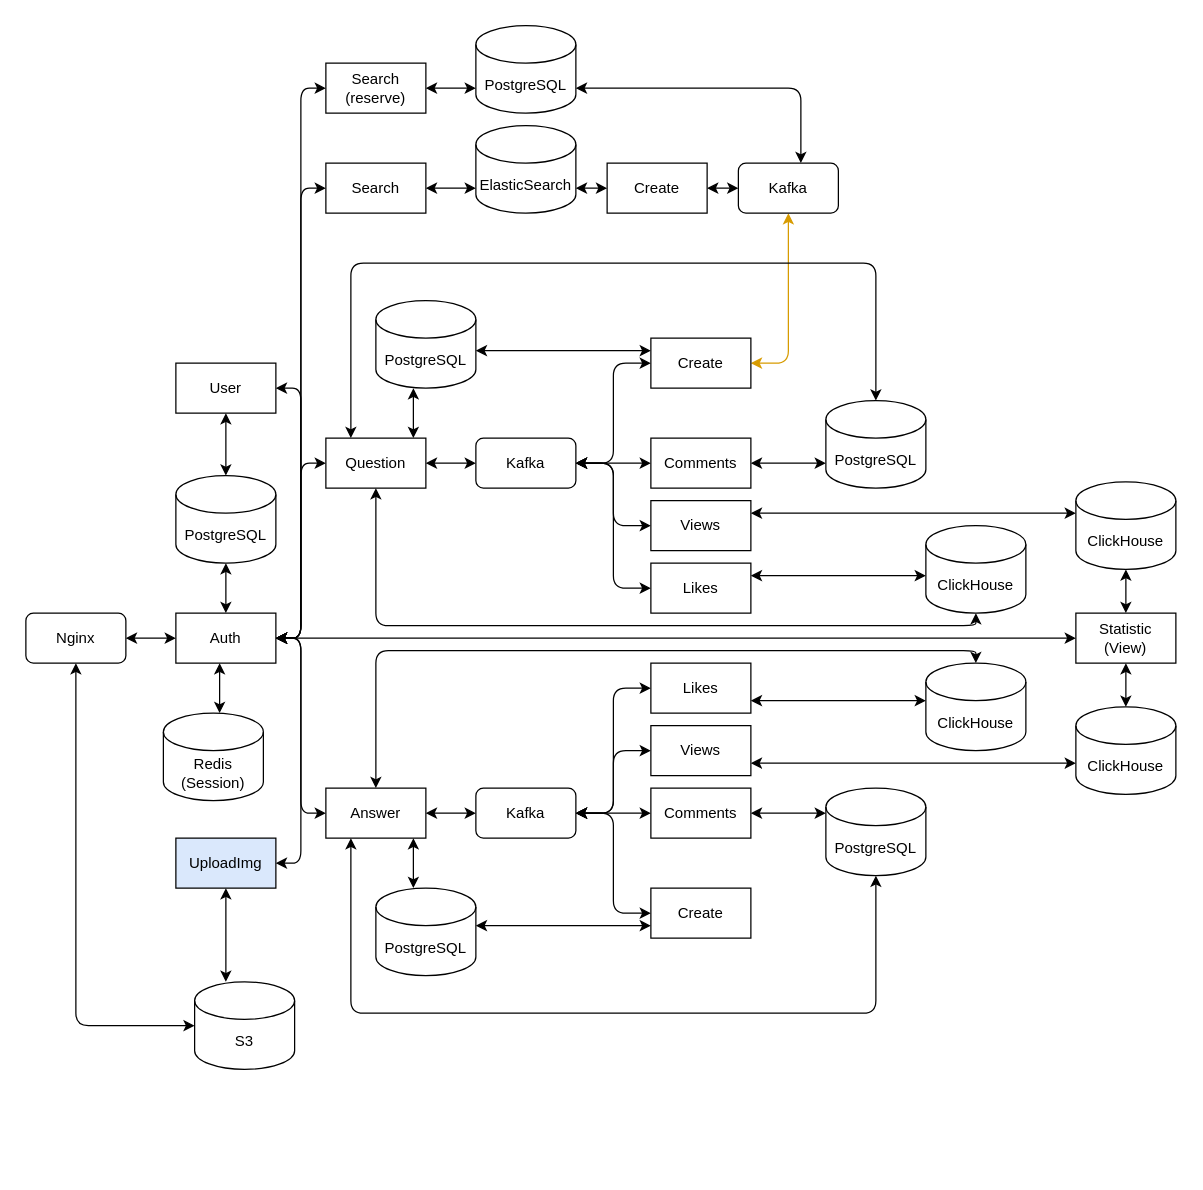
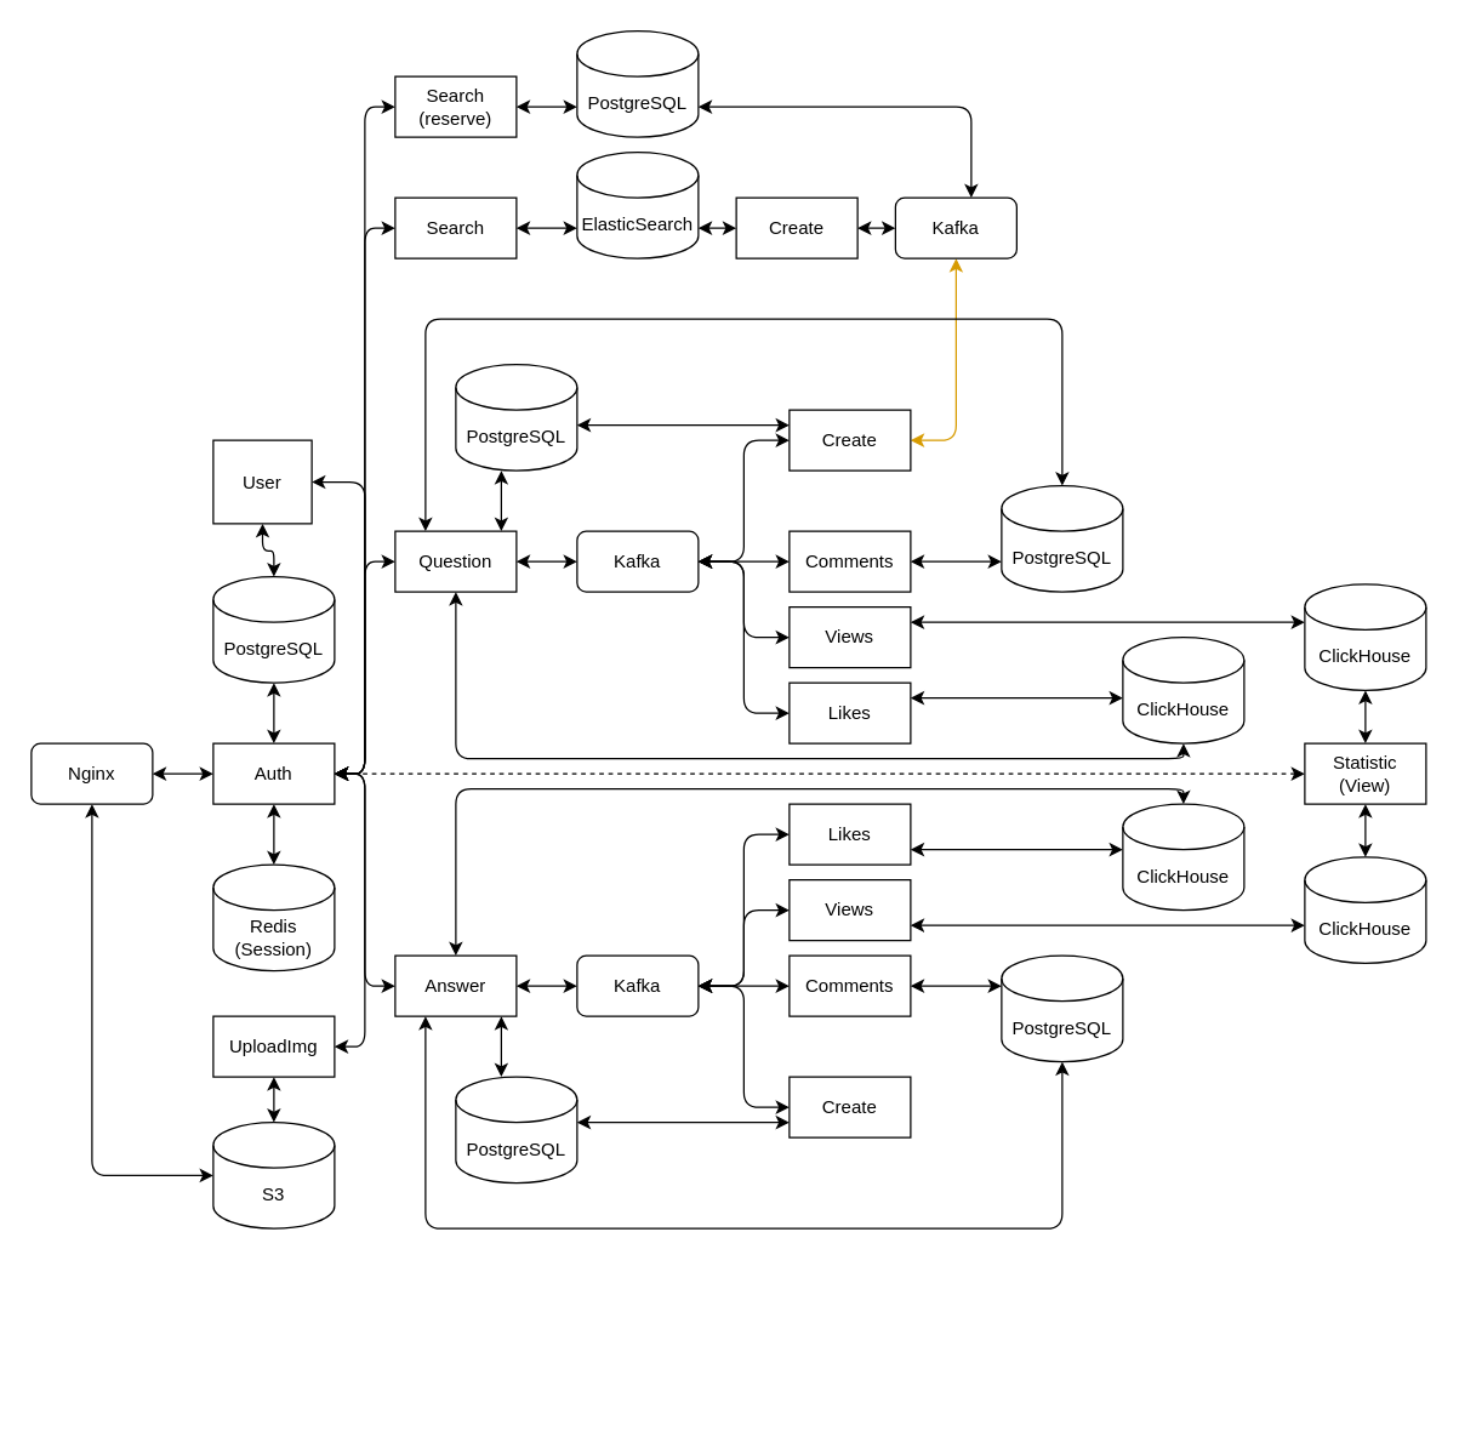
  <mxCell id="0" />
  <mxCell id="1" parent="0" />
  <mxCell id="2" style="edgeStyle=none;html=1;startArrow=classic;startFill=1;" parent="1" source="19" target="11" edge="1"><mxGeometry relative="1" as="geometry"><mxPoint x="100" y="510" as="sourcePoint" /></mxGeometry></mxCell>
  <mxCell id="3" style="edgeStyle=elbowEdgeStyle;html=1;startArrow=classic;startFill=1;" parent="1" source="11" target="14" edge="1"><mxGeometry relative="1" as="geometry" /></mxCell>
  <mxCell id="4" style="edgeStyle=elbowEdgeStyle;html=1;startArrow=classic;startFill=1;" parent="1" source="11" target="17" edge="1"><mxGeometry relative="1" as="geometry" /></mxCell>
  <mxCell id="5" style="edgeStyle=elbowEdgeStyle;html=1;startArrow=classic;startFill=1;" parent="1" source="11" target="15" edge="1"><mxGeometry relative="1" as="geometry" /></mxCell>
  <mxCell id="6" style="edgeStyle=elbowEdgeStyle;html=1;startArrow=classic;startFill=1;" parent="1" source="11" target="29" edge="1"><mxGeometry relative="1" as="geometry" /></mxCell>
  <mxCell id="7" style="edgeStyle=elbowEdgeStyle;html=1;startArrow=classic;startFill=1;" parent="1" source="11" target="62" edge="1"><mxGeometry relative="1" as="geometry"><Array as="points"><mxPoint x="240" y="660" /></Array></mxGeometry></mxCell>
  <mxCell id="8" style="edgeStyle=elbowEdgeStyle;html=1;startArrow=classic;startFill=1;" parent="1" source="11" target="65" edge="1"><mxGeometry relative="1" as="geometry" /></mxCell>
  <mxCell id="9" style="edgeStyle=elbowEdgeStyle;elbow=vertical;html=1;startArrow=classic;startFill=1;" parent="1" source="11" target="68" edge="1"><mxGeometry relative="1" as="geometry"><Array as="points"><mxPoint x="240" y="360" /></Array></mxGeometry></mxCell>
  <mxCell id="10" style="edgeStyle=elbowEdgeStyle;html=1;startArrow=classic;startFill=1;" edge="1" parent="1" source="11" target="79"><mxGeometry relative="1" as="geometry" /></mxCell>
  <mxCell id="11" value="Auth" style="rounded=0;whiteSpace=wrap;html=1;" parent="1" vertex="1"><mxGeometry x="140" y="490" width="80" height="40" as="geometry" /></mxCell>
  <mxCell id="12" style="edgeStyle=elbowEdgeStyle;html=1;startArrow=classic;startFill=1;" parent="1" source="14" target="24" edge="1"><mxGeometry relative="1" as="geometry" /></mxCell>
  <mxCell id="13" style="edgeStyle=elbowEdgeStyle;html=1;startArrow=classic;startFill=1;" parent="1" source="14" target="16" edge="1"><mxGeometry relative="1" as="geometry"><Array as="points"><mxPoint x="330" y="330" /></Array></mxGeometry></mxCell>
  <mxCell id="14" value="Question" style="rounded=0;whiteSpace=wrap;html=1;" parent="1" vertex="1"><mxGeometry x="260" y="350" width="80" height="40" as="geometry" /></mxCell>
  <mxCell id="15" value="PostgreSQL" style="shape=cylinder3;whiteSpace=wrap;html=1;boundedLbl=1;backgroundOutline=1;size=15;" parent="1" vertex="1"><mxGeometry x="140" y="380" width="80" height="70" as="geometry" /></mxCell>
  <mxCell id="16" value="PostgreSQL" style="shape=cylinder3;whiteSpace=wrap;html=1;boundedLbl=1;backgroundOutline=1;size=15;" parent="1" vertex="1"><mxGeometry x="300" y="240" width="80" height="70" as="geometry" /></mxCell>
- <mxCell id="17" value="Redis&lt;br&gt;(Session)" style="shape=cylinder3;whiteSpace=wrap;html=1;boundedLbl=1;backgroundOutline=1;size=15;" parent="1" vertex="1"><mxGeometry x="130" y="570" width="80" height="70" as="geometry" /></mxCell>
+ <mxCell id="17" value="Redis&lt;br&gt;(Session)" style="shape=cylinder3;whiteSpace=wrap;html=1;boundedLbl=1;backgroundOutline=1;size=15;" parent="1" vertex="1"><mxGeometry x="140" y="570" width="80" height="70" as="geometry" /></mxCell>
  <mxCell id="18" style="edgeStyle=elbowEdgeStyle;html=1;startArrow=classic;startFill=1;" parent="1" source="19" target="63" edge="1"><mxGeometry relative="1" as="geometry"><Array as="points"><mxPoint x="60" y="690" /></Array></mxGeometry></mxCell>
  <mxCell id="19" value="Nginx" style="rounded=1;whiteSpace=wrap;html=1;" parent="1" vertex="1"><mxGeometry x="20" y="490" width="80" height="40" as="geometry" /></mxCell>
  <mxCell id="20" style="edgeStyle=elbowEdgeStyle;html=1;startArrow=classic;startFill=1;" parent="1" source="24" target="26" edge="1"><mxGeometry relative="1" as="geometry"><mxPoint x="500" y="470" as="targetPoint" /></mxGeometry></mxCell>
  <mxCell id="21" style="edgeStyle=elbowEdgeStyle;html=1;startArrow=classic;startFill=1;" parent="1" source="24" target="40" edge="1"><mxGeometry relative="1" as="geometry" /></mxCell>
  <mxCell id="22" style="edgeStyle=elbowEdgeStyle;html=1;startArrow=classic;startFill=1;" parent="1" source="24" target="42" edge="1"><mxGeometry relative="1" as="geometry" /></mxCell>
  <mxCell id="23" style="edgeStyle=elbowEdgeStyle;html=1;startArrow=classic;startFill=1;" parent="1" source="24" target="59" edge="1"><mxGeometry relative="1" as="geometry" /></mxCell>
  <mxCell id="24" value="Kafka" style="rounded=1;whiteSpace=wrap;html=1;" parent="1" vertex="1"><mxGeometry x="380" y="350" width="80" height="40" as="geometry" /></mxCell>
  <mxCell id="25" style="edgeStyle=elbowEdgeStyle;html=1;startArrow=classic;startFill=1;" parent="1" source="26" target="37" edge="1"><mxGeometry relative="1" as="geometry"><Array as="points"><mxPoint x="690" y="460" /><mxPoint x="660" y="470" /></Array></mxGeometry></mxCell>
  <mxCell id="26" value="Likes" style="rounded=0;whiteSpace=wrap;html=1;" parent="1" vertex="1"><mxGeometry x="520" y="450" width="80" height="40" as="geometry" /></mxCell>
  <mxCell id="27" style="edgeStyle=elbowEdgeStyle;html=1;startArrow=classic;startFill=1;" parent="1" source="29" target="35" edge="1"><mxGeometry relative="1" as="geometry" /></mxCell>
  <mxCell id="28" style="edgeStyle=elbowEdgeStyle;html=1;startArrow=classic;startFill=1;" parent="1" source="29" target="30" edge="1"><mxGeometry relative="1" as="geometry"><Array as="points"><mxPoint x="330" y="700" /></Array></mxGeometry></mxCell>
  <mxCell id="29" value="Answer" style="rounded=0;whiteSpace=wrap;html=1;" parent="1" vertex="1"><mxGeometry x="260" y="630" width="80" height="40" as="geometry" /></mxCell>
  <mxCell id="30" value="PostgreSQL" style="shape=cylinder3;whiteSpace=wrap;html=1;boundedLbl=1;backgroundOutline=1;size=15;" parent="1" vertex="1"><mxGeometry x="300" y="710" width="80" height="70" as="geometry" /></mxCell>
  <mxCell id="31" style="edgeStyle=elbowEdgeStyle;html=1;startArrow=classic;startFill=1;" parent="1" source="35" target="44" edge="1"><mxGeometry relative="1" as="geometry" /></mxCell>
  <mxCell id="32" style="edgeStyle=elbowEdgeStyle;html=1;startArrow=classic;startFill=1;" parent="1" source="35" target="46" edge="1"><mxGeometry relative="1" as="geometry" /></mxCell>
  <mxCell id="33" style="edgeStyle=elbowEdgeStyle;html=1;startArrow=classic;startFill=1;" parent="1" source="35" target="48" edge="1"><mxGeometry relative="1" as="geometry" /></mxCell>
  <mxCell id="34" style="edgeStyle=elbowEdgeStyle;html=1;startArrow=classic;startFill=1;" parent="1" source="35" target="56" edge="1"><mxGeometry relative="1" as="geometry" /></mxCell>
  <mxCell id="35" value="Kafka" style="rounded=1;whiteSpace=wrap;html=1;" parent="1" vertex="1"><mxGeometry x="380" y="630" width="80" height="40" as="geometry" /></mxCell>
  <mxCell id="36" style="edgeStyle=elbowEdgeStyle;html=1;startArrow=classic;startFill=1;" parent="1" source="37" target="14" edge="1"><mxGeometry relative="1" as="geometry"><Array as="points"><mxPoint x="480" y="500" /><mxPoint x="500" y="510" /></Array></mxGeometry></mxCell>
  <mxCell id="37" value="ClickHouse" style="shape=cylinder3;whiteSpace=wrap;html=1;boundedLbl=1;backgroundOutline=1;size=15;" parent="1" vertex="1"><mxGeometry x="740" y="420" width="80" height="70" as="geometry" /></mxCell>
  <mxCell id="38" style="edgeStyle=elbowEdgeStyle;html=1;startArrow=classic;startFill=1;" parent="1" source="40" target="16" edge="1"><mxGeometry relative="1" as="geometry"><Array as="points"><mxPoint x="480" y="280" /><mxPoint x="440" y="285" /></Array></mxGeometry></mxCell>
  <mxCell id="39" style="edgeStyle=elbowEdgeStyle;html=1;startArrow=classic;startFill=1;fillColor=#ffe6cc;strokeColor=#d79b00;elbow=vertical;" parent="1" source="40" target="71" edge="1"><mxGeometry relative="1" as="geometry"><Array as="points"><mxPoint x="630" y="290" /><mxPoint x="620" y="200" /><mxPoint x="560" y="200" /></Array></mxGeometry></mxCell>
  <mxCell id="40" value="Create" style="rounded=0;whiteSpace=wrap;html=1;" parent="1" vertex="1"><mxGeometry x="520" y="270" width="80" height="40" as="geometry" /></mxCell>
  <mxCell id="41" style="html=1;startArrow=classic;startFill=1;edgeStyle=elbowEdgeStyle;elbow=vertical;" parent="1" source="42" target="52" edge="1"><mxGeometry relative="1" as="geometry" /></mxCell>
  <mxCell id="42" value="Comments" style="rounded=0;whiteSpace=wrap;html=1;" parent="1" vertex="1"><mxGeometry x="520" y="350" width="80" height="40" as="geometry" /></mxCell>
  <mxCell id="43" style="edgeStyle=elbowEdgeStyle;html=1;startArrow=classic;startFill=1;elbow=vertical;" parent="1" source="44" target="50" edge="1"><mxGeometry relative="1" as="geometry"><Array as="points"><mxPoint x="670" y="560" /></Array></mxGeometry></mxCell>
  <mxCell id="44" value="Likes" style="rounded=0;whiteSpace=wrap;html=1;" parent="1" vertex="1"><mxGeometry x="520" y="530" width="80" height="40" as="geometry" /></mxCell>
  <mxCell id="45" style="edgeStyle=elbowEdgeStyle;html=1;startArrow=classic;startFill=1;" parent="1" source="46" target="30" edge="1"><mxGeometry relative="1" as="geometry"><Array as="points"><mxPoint x="450" y="740" /><mxPoint x="560" y="750" /><mxPoint x="560" y="740" /><mxPoint x="560" y="730" /></Array></mxGeometry></mxCell>
  <mxCell id="46" value="Create" style="rounded=0;whiteSpace=wrap;html=1;" parent="1" vertex="1"><mxGeometry x="520" y="710" width="80" height="40" as="geometry" /></mxCell>
  <mxCell id="47" style="edgeStyle=elbowEdgeStyle;elbow=vertical;html=1;startArrow=classic;startFill=1;" parent="1" source="48" target="54" edge="1"><mxGeometry relative="1" as="geometry" /></mxCell>
  <mxCell id="48" value="Comments" style="rounded=0;whiteSpace=wrap;html=1;" parent="1" vertex="1"><mxGeometry x="520" y="630" width="80" height="40" as="geometry" /></mxCell>
  <mxCell id="49" style="edgeStyle=elbowEdgeStyle;html=1;startArrow=classic;startFill=1;" parent="1" source="50" target="29" edge="1"><mxGeometry relative="1" as="geometry"><Array as="points"><mxPoint x="300" y="520" /><mxPoint x="700" y="520" /></Array></mxGeometry></mxCell>
  <mxCell id="50" value="ClickHouse" style="shape=cylinder3;whiteSpace=wrap;html=1;boundedLbl=1;backgroundOutline=1;size=15;" parent="1" vertex="1"><mxGeometry x="740" y="530" width="80" height="70" as="geometry" /></mxCell>
  <mxCell id="51" style="edgeStyle=elbowEdgeStyle;elbow=vertical;html=1;startArrow=classic;startFill=1;" parent="1" source="52" target="14" edge="1"><mxGeometry relative="1" as="geometry"><Array as="points"><mxPoint x="280" y="210" /><mxPoint x="700" y="210" /></Array></mxGeometry></mxCell>
  <mxCell id="52" value="PostgreSQL" style="shape=cylinder3;whiteSpace=wrap;html=1;boundedLbl=1;backgroundOutline=1;size=15;" parent="1" vertex="1"><mxGeometry x="660" y="320" width="80" height="70" as="geometry" /></mxCell>
  <mxCell id="53" style="edgeStyle=elbowEdgeStyle;elbow=vertical;html=1;startArrow=classic;startFill=1;" parent="1" source="54" target="29" edge="1"><mxGeometry relative="1" as="geometry"><Array as="points"><mxPoint x="280" y="810" /><mxPoint x="700" y="810" /></Array></mxGeometry></mxCell>
  <mxCell id="54" value="PostgreSQL" style="shape=cylinder3;whiteSpace=wrap;html=1;boundedLbl=1;backgroundOutline=1;size=15;" parent="1" vertex="1"><mxGeometry x="660" y="630" width="80" height="70" as="geometry" /></mxCell>
  <mxCell id="55" style="edgeStyle=elbowEdgeStyle;html=1;startArrow=classic;startFill=1;elbow=vertical;" parent="1" source="56" target="57" edge="1"><mxGeometry relative="1" as="geometry"><Array as="points"><mxPoint x="720" y="610" /></Array></mxGeometry></mxCell>
  <mxCell id="56" value="Views" style="rounded=0;whiteSpace=wrap;html=1;" parent="1" vertex="1"><mxGeometry x="520" y="580" width="80" height="40" as="geometry" /></mxCell>
  <mxCell id="57" value="ClickHouse" style="shape=cylinder3;whiteSpace=wrap;html=1;boundedLbl=1;backgroundOutline=1;size=15;" parent="1" vertex="1"><mxGeometry x="860" y="565" width="80" height="70" as="geometry" /></mxCell>
  <mxCell id="58" style="edgeStyle=elbowEdgeStyle;html=1;startArrow=classic;startFill=1;" parent="1" source="59" target="60" edge="1"><mxGeometry relative="1" as="geometry"><Array as="points"><mxPoint x="690" y="410" /></Array></mxGeometry></mxCell>
  <mxCell id="59" value="Views" style="rounded=0;whiteSpace=wrap;html=1;" parent="1" vertex="1"><mxGeometry x="520" y="400" width="80" height="40" as="geometry" /></mxCell>
  <mxCell id="60" value="ClickHouse" style="shape=cylinder3;whiteSpace=wrap;html=1;boundedLbl=1;backgroundOutline=1;size=15;" parent="1" vertex="1"><mxGeometry x="860" y="385" width="80" height="70" as="geometry" /></mxCell>
  <mxCell id="61" style="edgeStyle=elbowEdgeStyle;html=1;startArrow=classic;startFill=1;" parent="1" source="62" target="63" edge="1"><mxGeometry relative="1" as="geometry"><Array as="points"><mxPoint x="180" y="760" /><mxPoint x="250" y="930" /></Array></mxGeometry></mxCell>
- <mxCell id="62" value="UploadImg" style="rounded=0;whiteSpace=wrap;html=1;fillColor=#dae8fc;" parent="1" vertex="1"><mxGeometry x="140" y="670" width="80" height="40" as="geometry" /></mxCell>
- <mxCell id="63" value="S3" style="shape=cylinder3;whiteSpace=wrap;html=1;boundedLbl=1;backgroundOutline=1;size=15;" parent="1" vertex="1"><mxGeometry x="155" y="785" width="80" height="70" as="geometry" /></mxCell>
+ <mxCell id="62" value="UploadImg" style="rounded=0;whiteSpace=wrap;html=1;" parent="1" vertex="1"><mxGeometry x="140" y="670" width="80" height="40" as="geometry" /></mxCell>
+ <mxCell id="63" value="S3" style="shape=cylinder3;whiteSpace=wrap;html=1;boundedLbl=1;backgroundOutline=1;size=15;" parent="1" vertex="1"><mxGeometry x="140" y="740" width="80" height="70" as="geometry" /></mxCell>
  <mxCell id="64" style="edgeStyle=elbowEdgeStyle;html=1;startArrow=classic;startFill=1;elbow=vertical;" parent="1" source="65" target="66" edge="1"><mxGeometry relative="1" as="geometry" /></mxCell>
  <mxCell id="65" value="Search" style="rounded=0;whiteSpace=wrap;html=1;" parent="1" vertex="1"><mxGeometry x="260" y="130" width="80" height="40" as="geometry" /></mxCell>
  <mxCell id="66" value="ElasticSearch" style="shape=cylinder3;whiteSpace=wrap;html=1;boundedLbl=1;backgroundOutline=1;size=15;" parent="1" vertex="1"><mxGeometry x="380" y="100" width="80" height="70" as="geometry" /></mxCell>
  <mxCell id="67" style="edgeStyle=elbowEdgeStyle;elbow=vertical;html=1;startArrow=classic;startFill=1;" parent="1" source="68" target="15" edge="1"><mxGeometry relative="1" as="geometry" /></mxCell>
- <mxCell id="68" value="User" style="rounded=0;whiteSpace=wrap;html=1;" parent="1" vertex="1"><mxGeometry x="140" y="290" width="80" height="40" as="geometry" /></mxCell>
+ <mxCell id="68" value="User" style="rounded=0;whiteSpace=wrap;html=1;" parent="1" vertex="1"><mxGeometry x="140" y="290" width="65" height="55" as="geometry" /></mxCell>
  <mxCell id="69" style="edgeStyle=elbowEdgeStyle;html=1;startArrow=classic;startFill=1;elbow=vertical;" parent="1" source="77" target="66" edge="1"><mxGeometry relative="1" as="geometry" /></mxCell>
  <mxCell id="70" style="edgeStyle=elbowEdgeStyle;html=1;startArrow=classic;startFill=1;endArrow=classic;endFill=1;" edge="1" parent="1" source="71" target="80"><mxGeometry relative="1" as="geometry"><Array as="points"><mxPoint x="640" y="70" /><mxPoint x="630" y="100" /></Array></mxGeometry></mxCell>
  <mxCell id="71" value="Kafka" style="rounded=1;whiteSpace=wrap;html=1;" parent="1" vertex="1"><mxGeometry x="590" y="130" width="80" height="40" as="geometry" /></mxCell>
  <mxCell id="72" style="edgeStyle=elbowEdgeStyle;elbow=vertical;html=1;startArrow=classic;startFill=1;" parent="1" source="75" target="60" edge="1"><mxGeometry relative="1" as="geometry" /></mxCell>
  <mxCell id="73" style="edgeStyle=elbowEdgeStyle;html=1;startArrow=classic;startFill=1;" parent="1" source="75" target="57" edge="1"><mxGeometry relative="1" as="geometry" /></mxCell>
- <mxCell id="74" style="edgeStyle=elbowEdgeStyle;html=1;startArrow=classic;startFill=1;" parent="1" source="75" target="11" edge="1"><mxGeometry relative="1" as="geometry" /></mxCell>
+ <mxCell id="74" style="edgeStyle=elbowEdgeStyle;html=1;startArrow=classic;startFill=1;dashed=1;" parent="1" source="75" target="11" edge="1"><mxGeometry relative="1" as="geometry" /></mxCell>
  <mxCell id="75" value="Statistic&lt;br&gt;(View)" style="rounded=0;whiteSpace=wrap;html=1;" parent="1" vertex="1"><mxGeometry x="860" y="490" width="80" height="40" as="geometry" /></mxCell>
  <mxCell id="76" value="" style="edgeStyle=elbowEdgeStyle;html=1;startArrow=classic;startFill=1;elbow=vertical;endArrow=classic;endFill=1;" edge="1" parent="1" source="71" target="77"><mxGeometry relative="1" as="geometry"><mxPoint x="590" y="150" as="sourcePoint" /><mxPoint x="460" y="150" as="targetPoint" /></mxGeometry></mxCell>
  <mxCell id="77" value="Create" style="rounded=0;whiteSpace=wrap;html=1;" vertex="1" parent="1"><mxGeometry x="485" y="130" width="80" height="40" as="geometry" /></mxCell>
  <mxCell id="78" style="edgeStyle=elbowEdgeStyle;html=1;startArrow=classic;startFill=1;endArrow=classic;endFill=1;elbow=vertical;" edge="1" parent="1" source="79" target="80"><mxGeometry relative="1" as="geometry" /></mxCell>
  <mxCell id="79" value="Search&lt;br&gt;(reserve)" style="rounded=0;whiteSpace=wrap;html=1;" vertex="1" parent="1"><mxGeometry x="260" y="50" width="80" height="40" as="geometry" /></mxCell>
  <mxCell id="80" value="PostgreSQL" style="shape=cylinder3;whiteSpace=wrap;html=1;boundedLbl=1;backgroundOutline=1;size=15;" vertex="1" parent="1"><mxGeometry x="380" y="20" width="80" height="70" as="geometry" /></mxCell>
